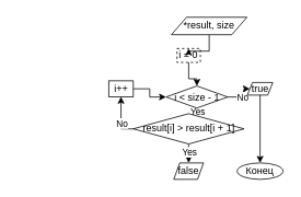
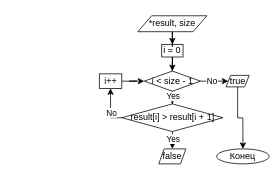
  <mxCell id="0" />
  <mxCell id="1" parent="0" />
  <mxCell id="2" style="edgeStyle=orthogonalEdgeStyle;rounded=0;orthogonalLoop=1;jettySize=auto;html=1;entryX=0.5;entryY=0;entryDx=0;entryDy=0;" edge="1" parent="1" source="3" target="7"><mxGeometry relative="1" as="geometry" /></mxCell>
- <mxCell id="3" value="i = 0" style="rounded=0;whiteSpace=wrap;html=1;fontFamily=Helvetica;fontSize=12;fontColor=#000000;align=center;strokeColor=#000000;fillColor=#ffffff;dashed=1;" vertex="1" parent="1"><mxGeometry x="214.78" y="58.62" width="28.44" height="16.88" as="geometry" /></mxCell>
+ <mxCell id="3" value="i = 0" style="rounded=0;whiteSpace=wrap;html=1;fontFamily=Helvetica;fontSize=12;fontColor=#000000;align=center;strokeColor=#000000;fillColor=#ffffff;" vertex="1" parent="1"><mxGeometry x="214.78" y="58.62" width="28.44" height="16.88" as="geometry" /></mxCell>
  <mxCell id="4" style="edgeStyle=orthogonalEdgeStyle;rounded=0;orthogonalLoop=1;jettySize=auto;html=1;entryX=0.5;entryY=0;entryDx=0;entryDy=0;" edge="1" parent="1" source="7" target="17"><mxGeometry relative="1" as="geometry" /></mxCell>
  <mxCell id="5" value="Yes" style="edgeLabel;html=1;align=center;verticalAlign=middle;resizable=0;points=[];" vertex="1" connectable="0" parent="4"><mxGeometry x="-0.808" relative="1" as="geometry"><mxPoint as="offset" /></mxGeometry></mxCell>
  <mxCell id="6" value="No" style="edgeStyle=orthogonalEdgeStyle;rounded=0;orthogonalLoop=1;jettySize=auto;html=1;" edge="1" parent="1" source="7" target="19"><mxGeometry relative="1" as="geometry" /></mxCell>
- <mxCell id="7" value="i &amp;lt; size - 1" style="rhombus;whiteSpace=wrap;html=1;" vertex="1" parent="1"><mxGeometry x="201.5" y="104.24" width="75" height="26.88" as="geometry" /></mxCell>
+ <mxCell id="7" value="i &amp;lt; size - 1" style="rhombus;whiteSpace=wrap;html=1;" vertex="1" parent="1"><mxGeometry x="191.5" y="94.24" width="75" height="26.88" as="geometry" /></mxCell>
  <mxCell id="8" value="false" style="shape=parallelogram;perimeter=parallelogramPerimeter;whiteSpace=wrap;html=1;fontFamily=Helvetica;fontSize=12;fontColor=#000000;align=center;strokeColor=#000000;fillColor=#ffffff;" vertex="1" parent="1"><mxGeometry x="210.87" y="198" width="36.25" height="20" as="geometry" /></mxCell>
- <mxCell id="9" value="Конец" style="ellipse;whiteSpace=wrap;html=1;" vertex="1" parent="1"><mxGeometry x="288.03" y="198" width="55.97" height="20" as="geometry" /></mxCell>
+ <mxCell id="9" value="Конец" style="ellipse;whiteSpace=wrap;html=1;" vertex="1" parent="1"><mxGeometry x="288.03" y="198" width="70" height="20" as="geometry" /></mxCell>
  <mxCell id="10" style="edgeStyle=orthogonalEdgeStyle;rounded=0;orthogonalLoop=1;jettySize=auto;html=1;entryX=0.5;entryY=0;entryDx=0;entryDy=0;" edge="1" parent="1" source="11" target="3"><mxGeometry relative="1" as="geometry" /></mxCell>
- <mxCell id="11" value="*result, size" style="shape=parallelogram;perimeter=parallelogramPerimeter;whiteSpace=wrap;html=1;fontFamily=Helvetica;fontSize=12;fontColor=#000000;align=center;strokeColor=#000000;fillColor=#ffffff;" vertex="1" parent="1"><mxGeometry x="208" y="20.5" width="92" height="21.25" as="geometry" /></mxCell>
+ <mxCell id="11" value="*result, size" style="shape=parallelogram;perimeter=parallelogramPerimeter;whiteSpace=wrap;html=1;fontFamily=Helvetica;fontSize=12;fontColor=#000000;align=center;strokeColor=#000000;fillColor=#ffffff;" vertex="1" parent="1"><mxGeometry x="183" y="20.5" width="92" height="21.25" as="geometry" /></mxCell>
  <mxCell id="12" style="edgeStyle=orthogonalEdgeStyle;rounded=0;orthogonalLoop=1;jettySize=auto;html=1;exitX=0.5;exitY=1;exitDx=0;exitDy=0;" edge="1" parent="1"><mxGeometry relative="1" as="geometry"><mxPoint x="20.875" y="20.5" as="sourcePoint" /><mxPoint x="20.875" y="20.5" as="targetPoint" /></mxGeometry></mxCell>
  <mxCell id="13" style="edgeStyle=orthogonalEdgeStyle;rounded=0;orthogonalLoop=1;jettySize=auto;html=1;entryX=0.5;entryY=1;entryDx=0;entryDy=0;" edge="1" parent="1" source="17" target="21"><mxGeometry relative="1" as="geometry"><Array as="points"><mxPoint x="147" y="156" /></Array></mxGeometry></mxCell>
  <mxCell id="14" value="No" style="edgeLabel;html=1;align=center;verticalAlign=middle;resizable=0;points=[];" vertex="1" connectable="0" parent="13"><mxGeometry x="-0.491" y="-7" relative="1" as="geometry"><mxPoint as="offset" /></mxGeometry></mxCell>
  <mxCell id="15" style="edgeStyle=orthogonalEdgeStyle;rounded=0;orthogonalLoop=1;jettySize=auto;html=1;entryX=0.5;entryY=0;entryDx=0;entryDy=0;" edge="1" parent="1" source="17" target="8"><mxGeometry relative="1" as="geometry" /></mxCell>
  <mxCell id="16" value="Yes" style="edgeLabel;html=1;align=center;verticalAlign=middle;resizable=0;points=[];" vertex="1" connectable="0" parent="15"><mxGeometry x="-0.634" relative="1" as="geometry"><mxPoint as="offset" /></mxGeometry></mxCell>
  <mxCell id="17" value="result[i] &amp;gt; result[i + 1]" style="rhombus;whiteSpace=wrap;html=1;" vertex="1" parent="1"><mxGeometry x="161.58" y="138" width="134.84" height="36.88" as="geometry" /></mxCell>
  <mxCell id="18" style="edgeStyle=orthogonalEdgeStyle;rounded=0;orthogonalLoop=1;jettySize=auto;html=1;entryX=0.5;entryY=0;entryDx=0;entryDy=0;" edge="1" parent="1" source="19" target="9"><mxGeometry relative="1" as="geometry" /></mxCell>
  <mxCell id="19" value="true" style="shape=parallelogram;perimeter=parallelogramPerimeter;whiteSpace=wrap;html=1;fontFamily=Helvetica;fontSize=12;fontColor=#000000;align=center;strokeColor=#000000;fillColor=#ffffff;" vertex="1" parent="1"><mxGeometry x="300.53" y="100.02" width="30.97" height="15.32" as="geometry" /></mxCell>
  <mxCell id="20" style="edgeStyle=orthogonalEdgeStyle;rounded=0;orthogonalLoop=1;jettySize=auto;html=1;entryX=0;entryY=0.5;entryDx=0;entryDy=0;" edge="1" parent="1" source="21" target="7"><mxGeometry relative="1" as="geometry" /></mxCell>
  <mxCell id="21" value="i++" style="rounded=0;whiteSpace=wrap;html=1;fontFamily=Helvetica;fontSize=12;fontColor=#000000;align=center;strokeColor=#000000;fillColor=#ffffff;" vertex="1" parent="1"><mxGeometry x="131.58" y="97.99" width="30" height="19.38" as="geometry" /></mxCell>
